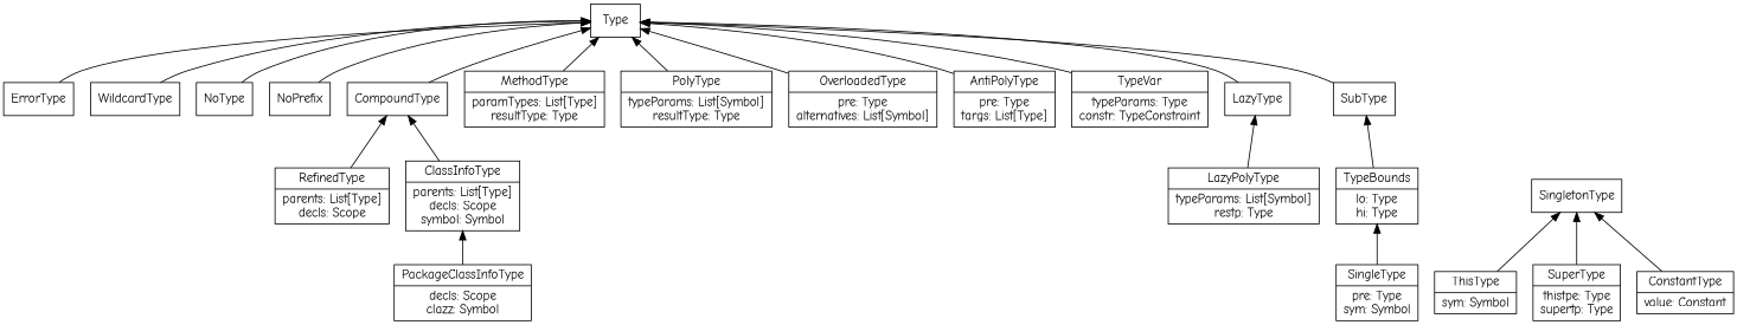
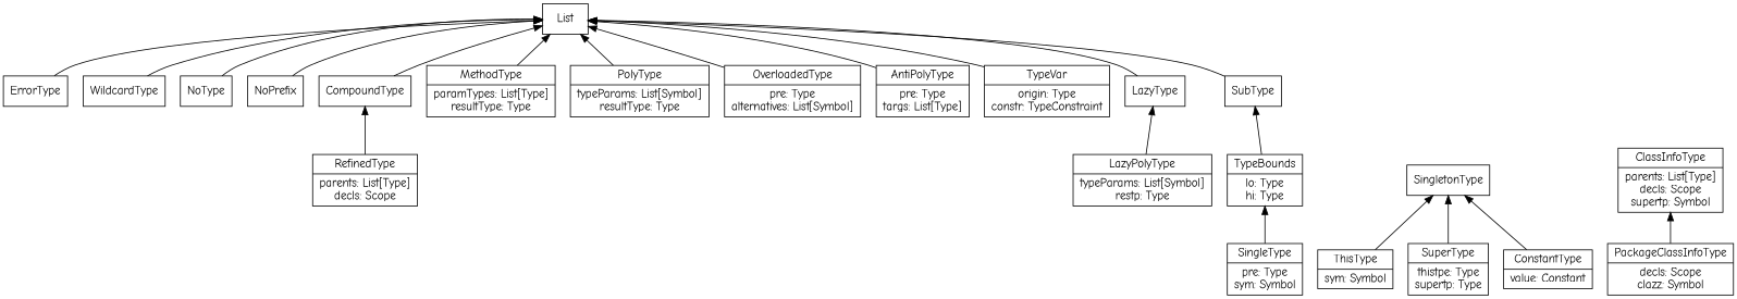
  digraph {
    fontname="Comic Neue"
    rank=max
    rankdir=BT
    node [fontname="Comic Neue" shape=record]
    edge [fontname="Comic Neue"]
    SubType
-   Type
+   Type [label=List]
    ErrorType
    WildcardType
    NoType
    NoPrefix
    n7 [label="{ThisType|sym: Symbol}"]
    SingletonType
    n9 [label="{SingleType|pre: Type\nsym: Symbol}"]
    n10 [label="{TypeBounds|lo: Type\nhi: Type}"]
    n11 [label="{SuperType|thistpe: Type\nsupertp: Type}"]
    CompoundType
    n13 [label="{RefinedType|parents: List[Type]\ndecls: Scope}"]
-   n14 [label="{ClassInfoType|parents: List[Type]\ndecls: Scope\nsymbol: Symbol}"]
+   n14 [label="{ClassInfoType|parents: List[Type]\ndecls: Scope\nsupertp: Symbol}"]
    n15 [label="{PackageClassInfoType|decls: Scope\nclazz: Symbol}"]
    n16 [label="{ConstantType|value: Constant}"]
    n17 [label="{MethodType|paramTypes: List[Type]\nresultType: Type}"]
    n18 [label="{PolyType|typeParams: List[Symbol]\nresultType: Type}"]
    n19 [label="{OverloadedType|pre: Type\nalternatives: List[Symbol]}"]
    n20 [label="{AntiPolyType|pre: Type\ntargs: List[Type]}"]
-   n21 [label="{TypeVar|typeParams: Type\nconstr: TypeConstraint}"]
+   n21 [label="{TypeVar|origin: Type\nconstr: TypeConstraint}"]
    LazyType
    n23 [label="{LazyPolyType|typeParams: List[Symbol]\nrestp: Type}"]
    SubType -> Type
    ErrorType -> Type
    WildcardType -> Type
    NoType -> Type
    NoPrefix -> Type
    n7 -> SingletonType
    n9 -> n10
    n10 -> SubType
    n11 -> SingletonType
    CompoundType -> Type
    n13 -> CompoundType
-   n14 -> CompoundType
    n15 -> n14
    n16 -> SingletonType
    n17 -> Type
    n18 -> Type
    n19 -> Type
    n20 -> Type
    n21 -> Type
    LazyType -> Type
    n23 -> LazyType
  }
